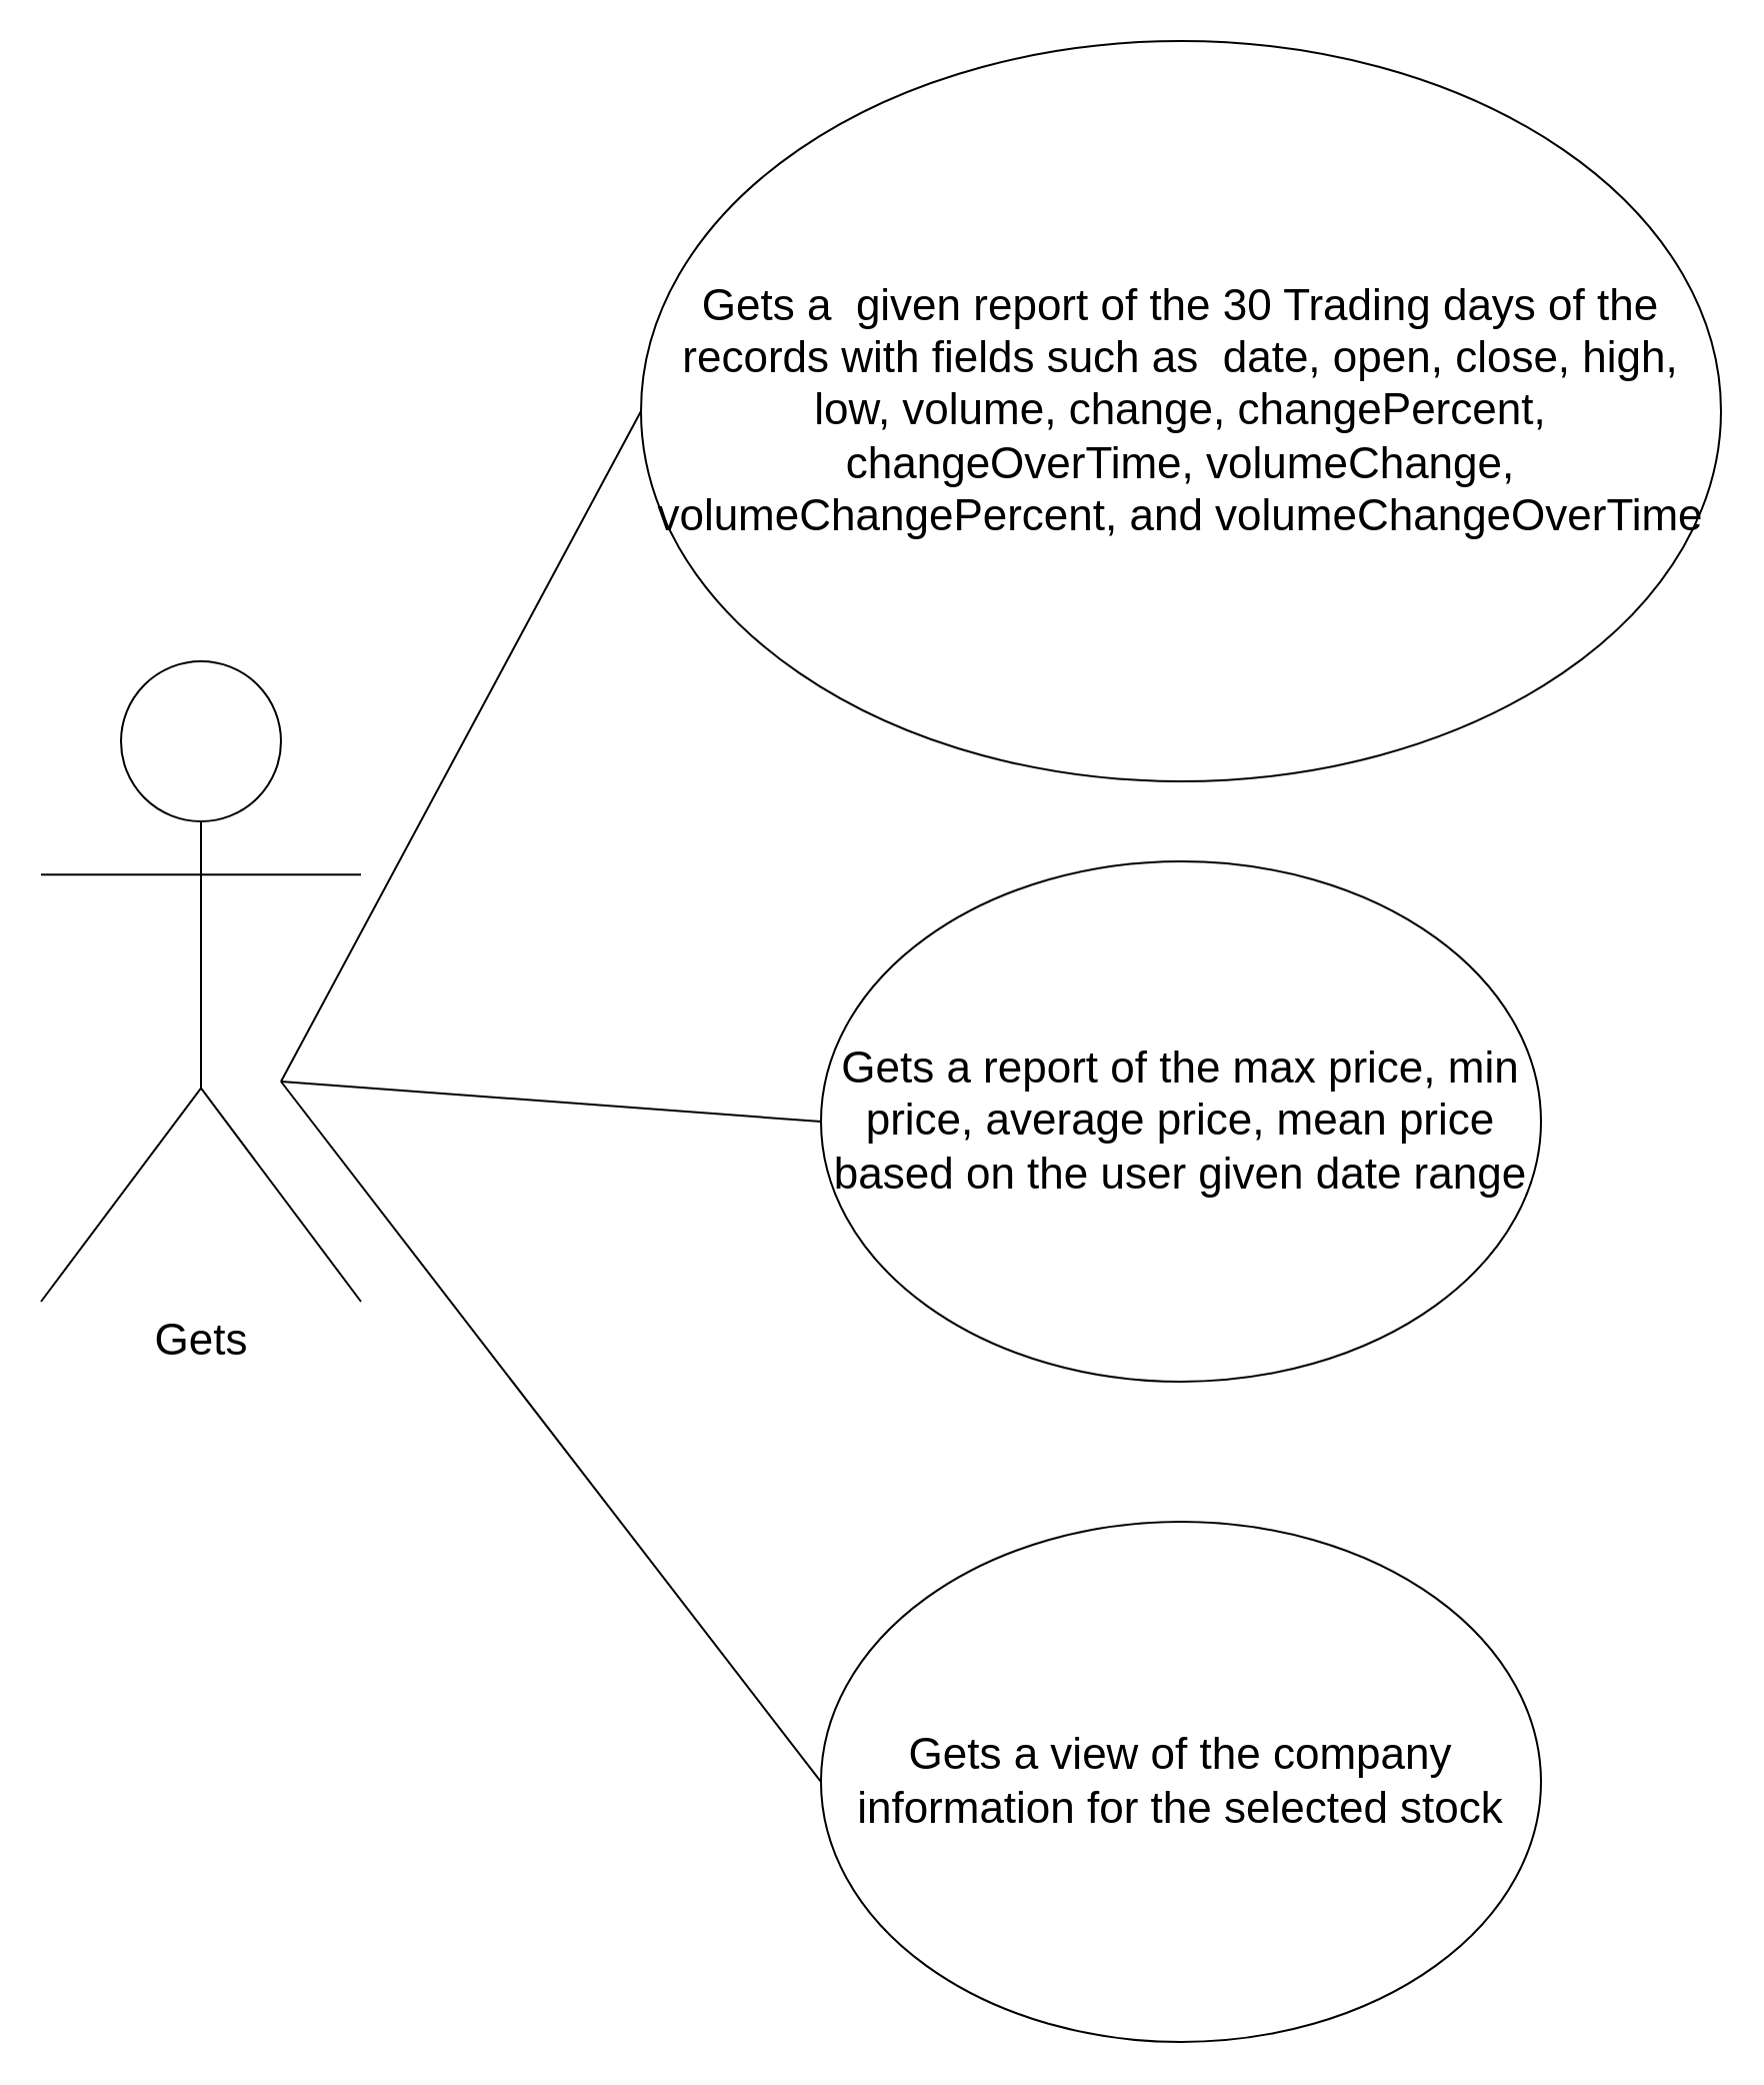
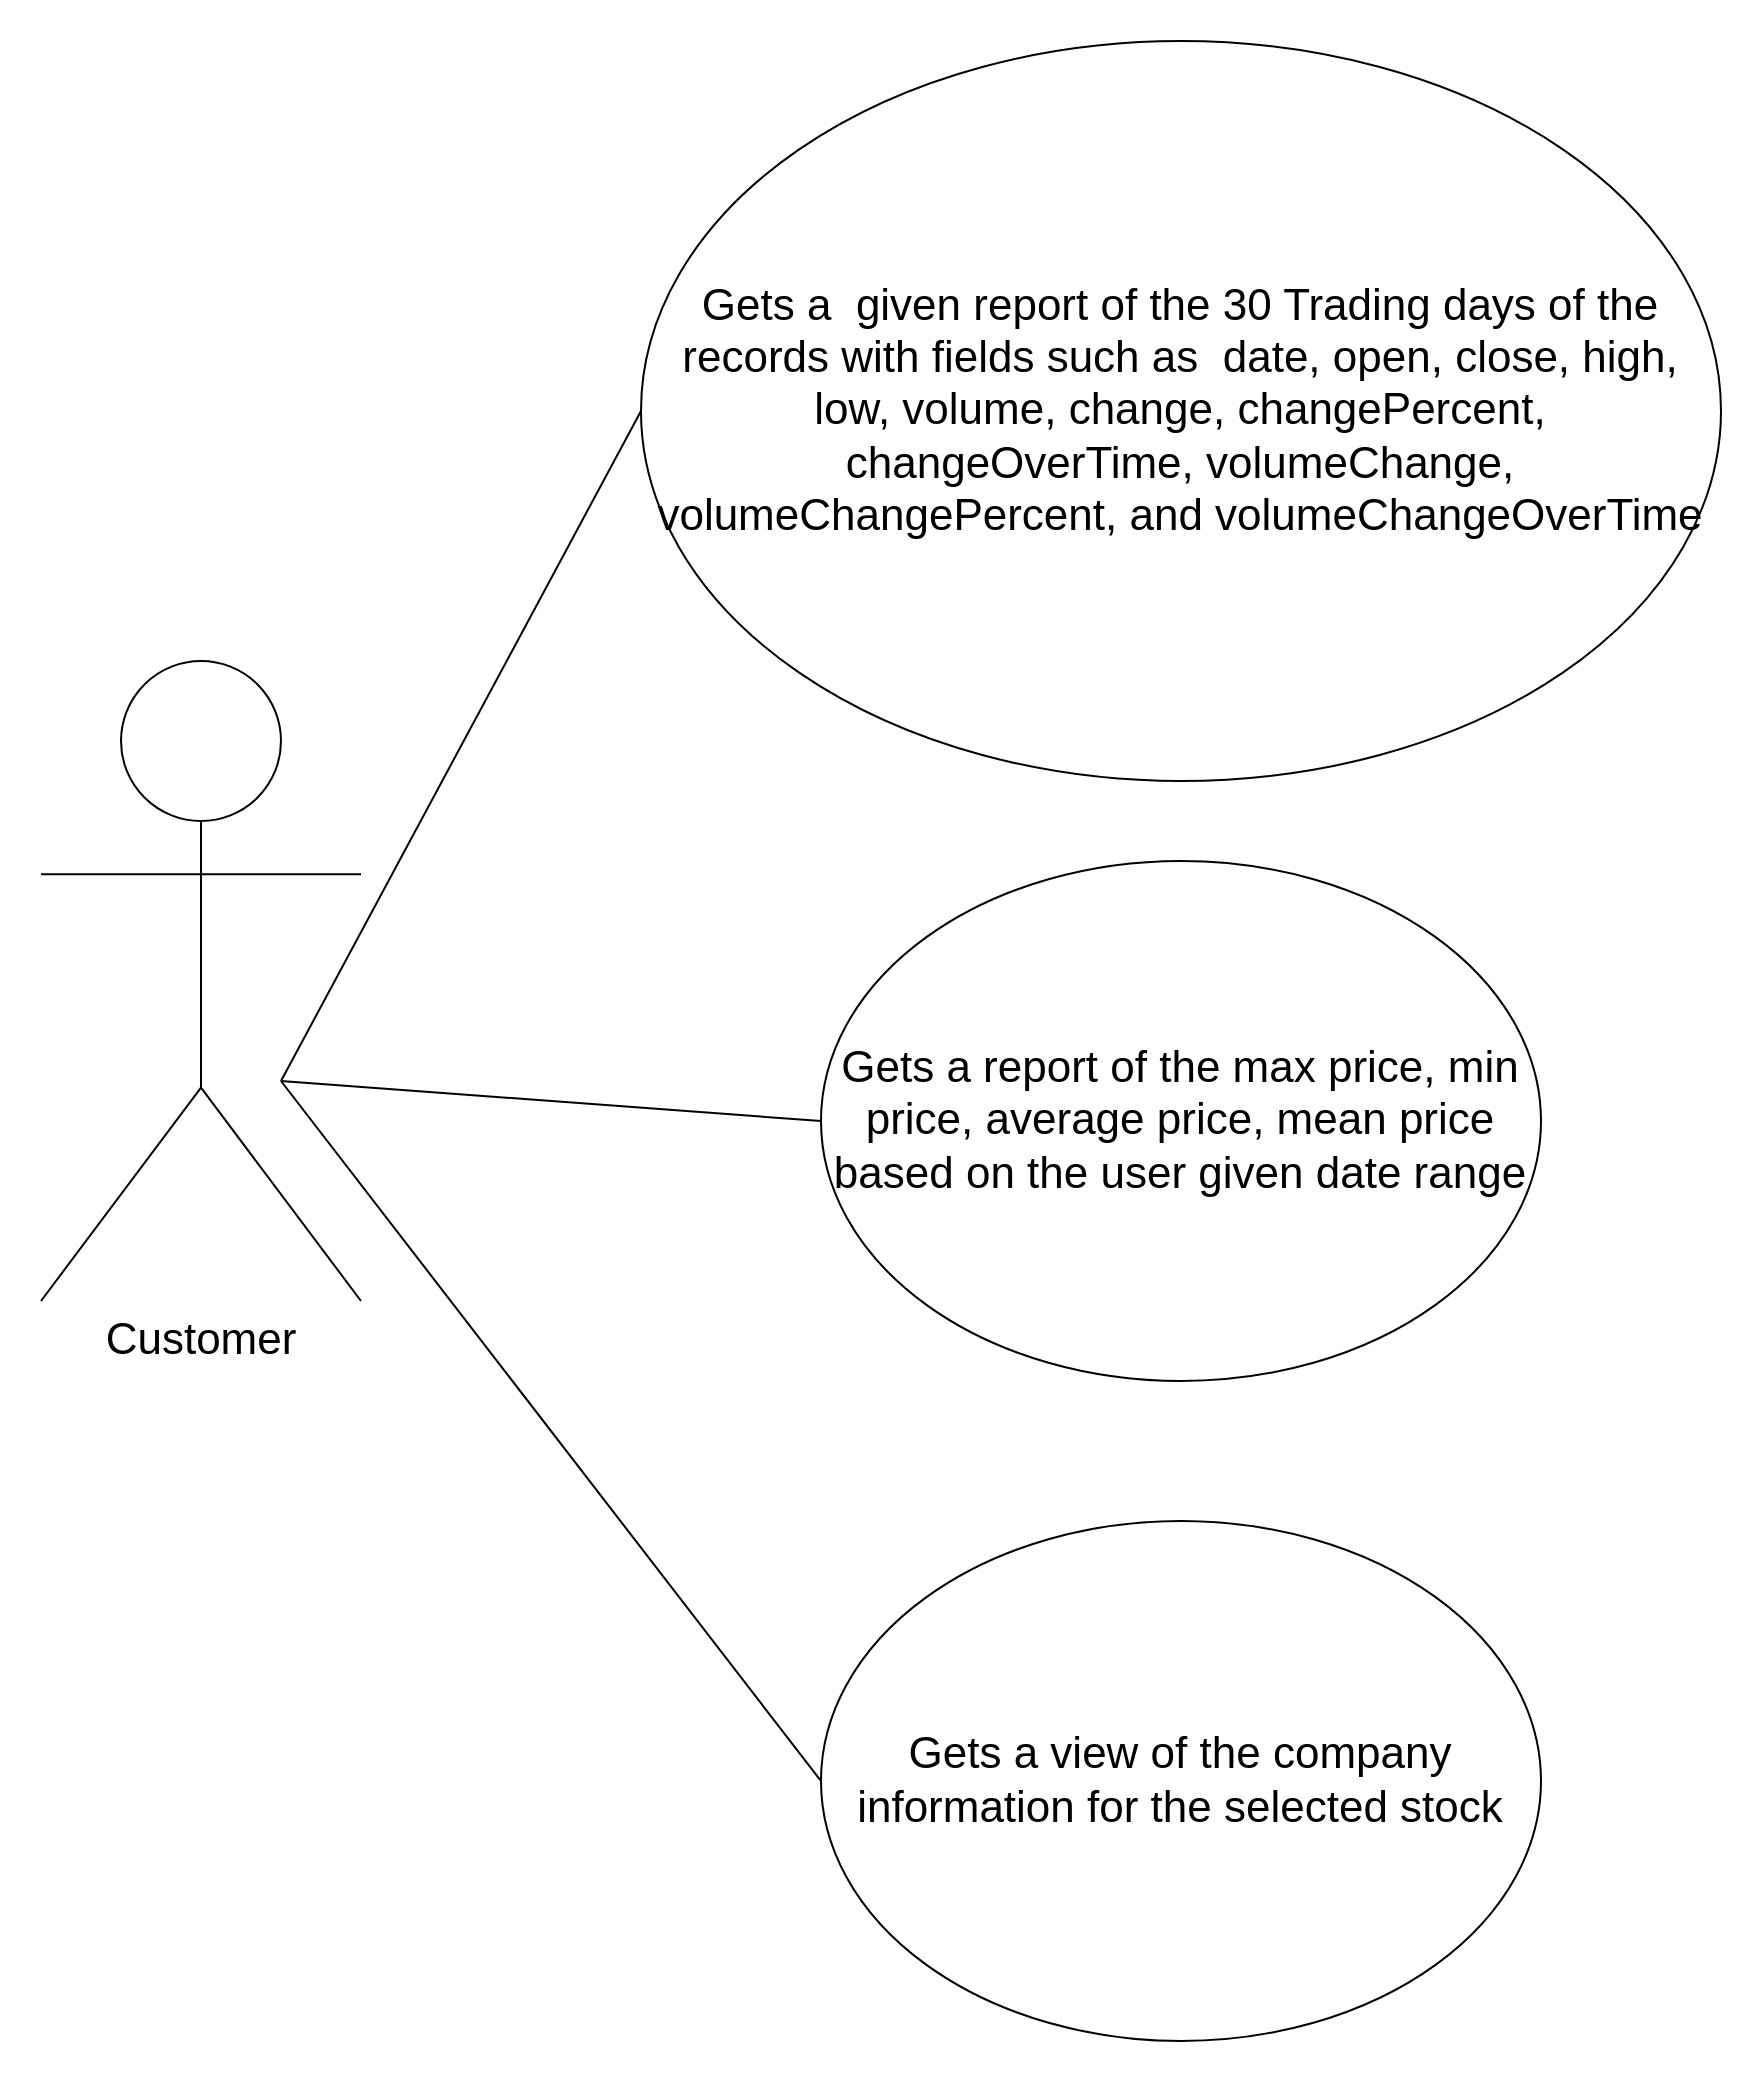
  <mxCell id="0" />
  <mxCell id="1" parent="0" />
- <mxCell id="2" value="Gets" style="shape=umlActor;verticalLabelPosition=bottom;labelBackgroundColor=#ffffff;verticalAlign=top;html=1;outlineConnect=0;fontSize=22;" vertex="1" parent="1"><mxGeometry y="330" width="160" height="320" as="geometry" x="20" /></mxCell>
+ <mxCell id="2" value="Customer" style="shape=umlActor;verticalLabelPosition=bottom;labelBackgroundColor=#ffffff;verticalAlign=top;html=1;outlineConnect=0;fontSize=22;" vertex="1" parent="1"><mxGeometry y="330" width="160" height="320" as="geometry" x="20" /></mxCell>
  <mxCell id="3" value="&lt;font style=&quot;font-size: 22px&quot;&gt;Gets a report of the max price, min price, average price, mean price based on the user given date range&lt;/font&gt;" style="ellipse;whiteSpace=wrap;html=1;" vertex="1" parent="1"><mxGeometry x="410" y="430" width="360" height="260" as="geometry" /></mxCell>
  <mxCell id="4" value="&lt;font style=&quot;font-size: 22px&quot;&gt;Gets a&amp;nbsp; given report of the 30 Trading days of the records with fields such as&amp;nbsp; date, open, close, high, low, volume, change, changePercent, changeOverTime, volumeChange, volumeChangePercent, and volumeChangeOverTime&lt;/font&gt;" style="ellipse;whiteSpace=wrap;html=1;" vertex="1" parent="1"><mxGeometry x="320" y="20" width="540" height="370" as="geometry" /></mxCell>
  <mxCell id="5" value="&lt;font style=&quot;font-size: 22px&quot;&gt;Gets a view of the company information for the selected stock&lt;/font&gt;" style="ellipse;whiteSpace=wrap;html=1;" vertex="1" parent="1"><mxGeometry x="410" y="760" width="360" height="260" as="geometry" /></mxCell>
  <mxCell id="6" value="" style="endArrow=none;html=1;entryX=0;entryY=0.5;entryDx=0;entryDy=0;" edge="1" parent="1" target="4"><mxGeometry width="50" height="50" relative="1" as="geometry"><mxPoint x="140" y="540" as="sourcePoint" /><mxPoint x="270" y="100" as="targetPoint" /></mxGeometry></mxCell>
  <mxCell id="7" value="" style="endArrow=none;html=1;entryX=0;entryY=0.5;entryDx=0;entryDy=0;" edge="1" parent="1" target="3"><mxGeometry width="50" height="50" relative="1" as="geometry"><mxPoint x="140" y="540" as="sourcePoint" /><mxPoint x="230" y="290" as="targetPoint" /></mxGeometry></mxCell>
  <mxCell id="8" value="" style="endArrow=none;html=1;exitX=0;exitY=0.5;exitDx=0;exitDy=0;" edge="1" parent="1" source="5"><mxGeometry width="50" height="50" relative="1" as="geometry"><mxPoint x="170" y="390" as="sourcePoint" /><mxPoint x="140" y="540" as="targetPoint" /></mxGeometry></mxCell>
